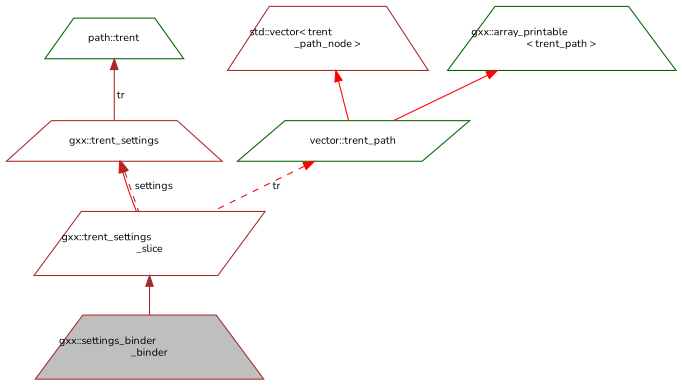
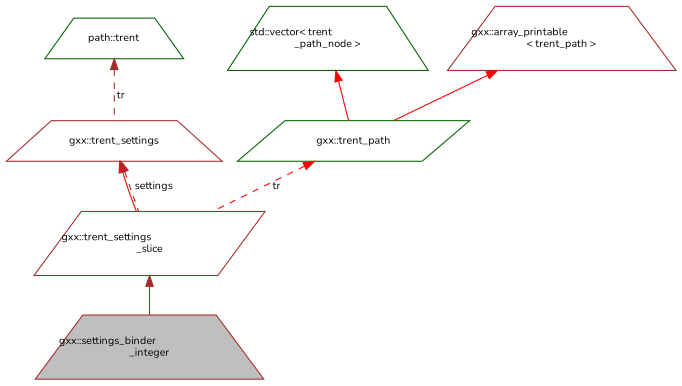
  digraph {
    fontname=Nunito
    node [color=brown fillcolor=white fontname=Nunito fontsize=10 shape=trapezium style=filled]
    edge [color=red dir=back fontname=Nunito fontsize=10 labelfontname=Helvetica labelfontsize=10 style=solid]
-   n1 [fillcolor=grey75 fontcolor=black height=0.2 label="gxx::settings_binder\l_binder" width=0.4]
+   n1 [fillcolor=grey75 fontcolor=black height=0.2 label="gxx::settings_binder\l_integer" width=0.4]
    n2 [height=0.2 label="gxx::trent_settings\l_slice" shape=parallelogram width=0.4]
    n3 [height=0.2 label="gxx::trent_settings" width=0.4]
    n4 [color=darkgreen height=0.2 label="path::trent" width=0.4]
-   n5 [color=darkgreen height=0.2 label="vector::trent_path" shape=parallelogram width=0.4]
-   n6 [height=0.2 label="std::vector\< trent\l_path_node \>" width=0.4]
-   n7 [color=darkgreen height=0.2 label="gxx::array_printable\l\< trent_path \>" width=0.4]
+   n5 [color=darkgreen height=0.2 label="gxx::trent_path" shape=parallelogram width=0.4]
+   n6 [color=darkgreen height=0.2 label="std::vector\< trent\l_path_node \>" width=0.4]
+   n7 [height=0.2 label="gxx::array_printable\l\< trent_path \>" width=0.4]
    n2 -> n1 [color=brown]
    n3 -> n2
    n3 -> n2 [color=brown label=" settings" style=dashed]
-   n4 -> n3 [color=brown label=" tr"]
+   n4 -> n3 [color=brown label=" tr" style=dashed]
    n5 -> n2 [label=" tr" style=dashed]
    n6 -> n5
    n7 -> n5
  }
